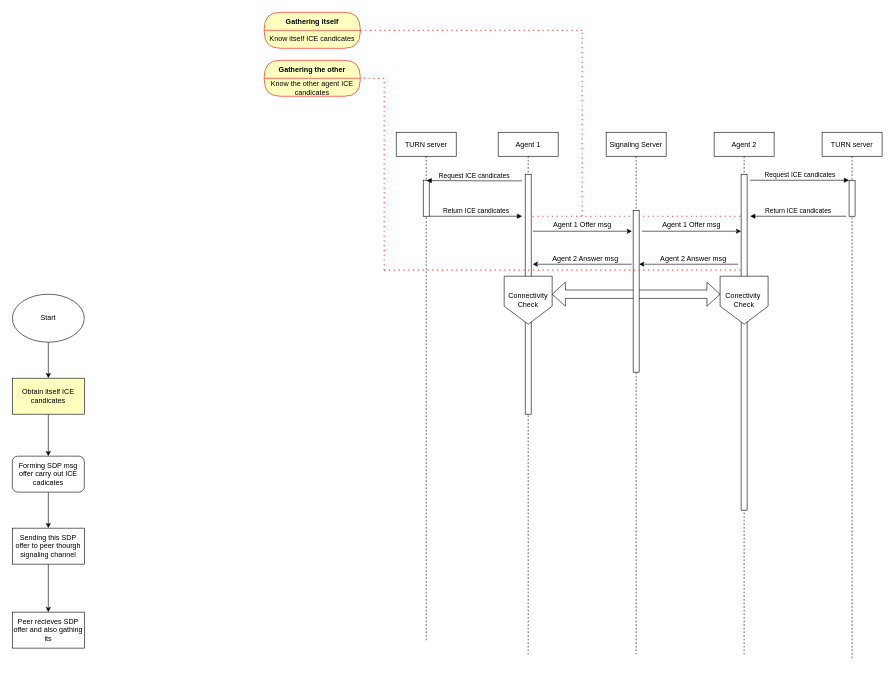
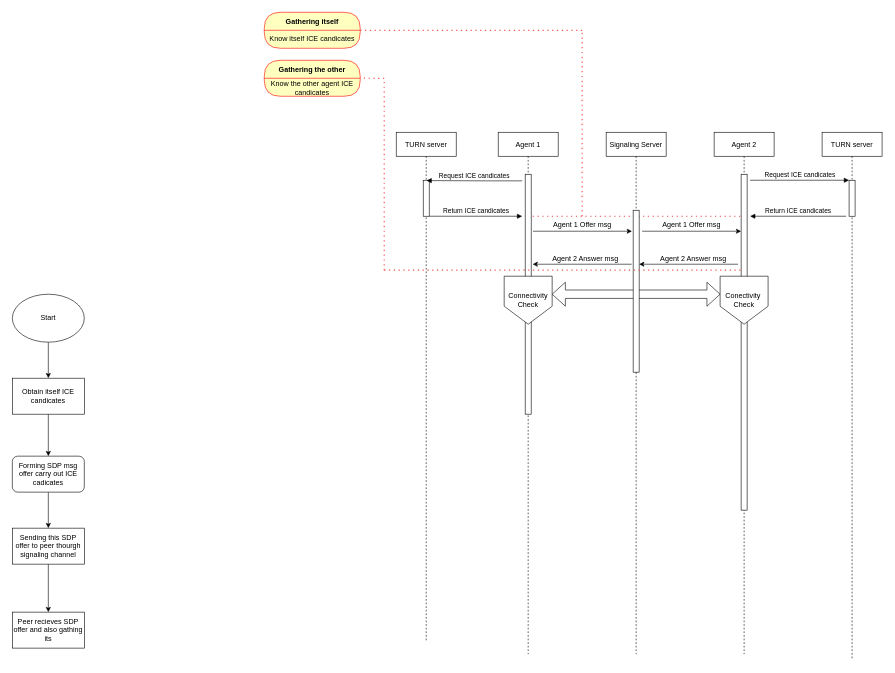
  <mxCell id="0" />
  <mxCell id="1" parent="0" />
  <mxCell id="2" value="" style="html=1;shadow=0;dashed=0;align=center;verticalAlign=middle;shape=mxgraph.arrows2.twoWayArrow;dy=0.65;dx=22;" vertex="1" parent="1"><mxGeometry x="920" y="470" width="280" height="40" as="geometry" /></mxCell>
  <mxCell id="3" value="" style="endArrow=none;dashed=1;html=1;dashPattern=1 3;strokeWidth=2;rounded=0;shadow=0;fillColor=#FF3D03;elbow=vertical;strokeColor=#E84B46;" edge="1" parent="1" source="4" target="11"><mxGeometry width="50" height="50" relative="1" as="geometry"><mxPoint x="1020" y="410" as="sourcePoint" /><mxPoint x="1070" y="360" as="targetPoint" /><Array as="points"><mxPoint x="1180" y="360" /></Array></mxGeometry></mxCell>
  <mxCell id="4" value="Agent 1" style="shape=umlLifeline;perimeter=lifelinePerimeter;container=1;collapsible=0;recursiveResize=0;rounded=0;shadow=0;strokeWidth=1;" parent="1" vertex="1"><mxGeometry x="830" y="220" width="100" height="870" as="geometry" /></mxCell>
  <mxCell id="5" value="" style="points=[];perimeter=orthogonalPerimeter;rounded=0;shadow=0;strokeWidth=1;" parent="4" vertex="1"><mxGeometry x="45" y="70" width="10" height="400" as="geometry" /></mxCell>
  <mxCell id="6" value="Connectivity Check" style="shape=offPageConnector;whiteSpace=wrap;html=1;" vertex="1" parent="4"><mxGeometry x="10" y="240" width="80" height="80" as="geometry" /></mxCell>
  <mxCell id="7" value="Signaling Server" style="shape=umlLifeline;perimeter=lifelinePerimeter;container=1;collapsible=0;recursiveResize=0;rounded=0;shadow=0;strokeWidth=1;" parent="1" vertex="1"><mxGeometry x="1010" y="220" width="100" height="870" as="geometry" /></mxCell>
  <mxCell id="8" value="" style="points=[];perimeter=orthogonalPerimeter;rounded=0;shadow=0;strokeWidth=1;" parent="7" vertex="1"><mxGeometry x="45" y="130" width="10" height="270" as="geometry" /></mxCell>
  <mxCell id="9" value="Agent 2 Answer msg" style="text;html=1;align=center;verticalAlign=middle;resizable=0;points=[];autosize=1;strokeColor=none;fillColor=none;" vertex="1" parent="7"><mxGeometry x="-100" y="196" width="130" height="30" as="geometry" /></mxCell>
  <mxCell id="10" value="" style="endArrow=classic;html=1;rounded=0;shadow=0;fillColor=#FFFA6E;elbow=vertical;" edge="1" parent="7"><mxGeometry width="50" height="50" relative="1" as="geometry"><mxPoint x="42.5" y="220" as="sourcePoint" /><mxPoint x="-122.5" y="220" as="targetPoint" /><Array as="points"><mxPoint x="-7.5" y="220" /></Array></mxGeometry></mxCell>
  <mxCell id="11" value="Agent 2" style="shape=umlLifeline;perimeter=lifelinePerimeter;container=1;collapsible=0;recursiveResize=0;rounded=0;shadow=0;strokeWidth=1;" vertex="1" parent="1"><mxGeometry x="1190" y="220" width="100" height="870" as="geometry" /></mxCell>
  <mxCell id="12" value="" style="points=[];perimeter=orthogonalPerimeter;rounded=0;shadow=0;strokeWidth=1;" vertex="1" parent="11"><mxGeometry x="45" y="70" width="10" height="560" as="geometry" /></mxCell>
  <mxCell id="13" value="" style="endArrow=classic;html=1;rounded=0;shadow=0;fillColor=#FFFA6E;elbow=vertical;" edge="1" parent="11"><mxGeometry width="50" height="50" relative="1" as="geometry"><mxPoint x="40" y="220" as="sourcePoint" /><mxPoint x="-125" y="220" as="targetPoint" /><Array as="points"><mxPoint x="-10" y="220" /></Array></mxGeometry></mxCell>
  <mxCell id="14" value="Conectivity&amp;nbsp;&lt;br&gt;Check" style="shape=offPageConnector;whiteSpace=wrap;html=1;" vertex="1" parent="11"><mxGeometry x="10" y="240" width="80" height="80" as="geometry" /></mxCell>
  <mxCell id="15" value="" style="edgeStyle=orthogonalEdgeStyle;rounded=0;orthogonalLoop=1;jettySize=auto;html=1;" edge="1" parent="1" source="16" target="20"><mxGeometry relative="1" as="geometry" /></mxCell>
- <mxCell id="16" value="Obtain itself ICE candicates" style="rounded=0;whiteSpace=wrap;html=1;fillColor=#ffffc0;" vertex="1" parent="1"><mxGeometry x="20" y="630" width="120" height="60" as="geometry" /></mxCell>
+ <mxCell id="16" value="Obtain itself ICE candicates" style="rounded=0;whiteSpace=wrap;html=1;" vertex="1" parent="1"><mxGeometry x="20" y="630" width="120" height="60" as="geometry" /></mxCell>
  <mxCell id="17" style="edgeStyle=orthogonalEdgeStyle;rounded=0;orthogonalLoop=1;jettySize=auto;html=1;entryX=0.5;entryY=0;entryDx=0;entryDy=0;" edge="1" parent="1" source="18" target="16"><mxGeometry relative="1" as="geometry" /></mxCell>
  <mxCell id="18" value="Start" style="ellipse;whiteSpace=wrap;html=1;" vertex="1" parent="1"><mxGeometry x="20" y="490" width="120" height="80" as="geometry" /></mxCell>
  <mxCell id="19" value="" style="edgeStyle=orthogonalEdgeStyle;rounded=0;orthogonalLoop=1;jettySize=auto;html=1;" edge="1" parent="1" source="20" target="22"><mxGeometry relative="1" as="geometry" /></mxCell>
  <mxCell id="20" value="Forming SDP msg offer carry out ICE cadicates" style="whiteSpace=wrap;html=1;rounded=1;" vertex="1" parent="1"><mxGeometry x="20" y="760" width="120" height="60" as="geometry" /></mxCell>
  <mxCell id="21" value="" style="edgeStyle=orthogonalEdgeStyle;rounded=0;orthogonalLoop=1;jettySize=auto;html=1;" edge="1" parent="1" source="22" target="23"><mxGeometry relative="1" as="geometry" /></mxCell>
  <mxCell id="22" value="Sending this SDP offer to peer thourgh signaling channel" style="whiteSpace=wrap;html=1;rounded=0;" vertex="1" parent="1"><mxGeometry x="20" y="880" width="120" height="60" as="geometry" /></mxCell>
  <mxCell id="23" value="Peer recieves SDP offer and also gathing its" style="whiteSpace=wrap;html=1;rounded=0;" vertex="1" parent="1"><mxGeometry x="20" y="1020" width="120" height="60" as="geometry" /></mxCell>
  <mxCell id="24" value="TURN server" style="shape=umlLifeline;perimeter=lifelinePerimeter;container=1;collapsible=0;recursiveResize=0;rounded=0;shadow=0;strokeWidth=1;" vertex="1" parent="1"><mxGeometry x="660" y="220" width="100" height="850" as="geometry" /></mxCell>
  <mxCell id="25" value="" style="html=1;points=[];perimeter=orthogonalPerimeter;" vertex="1" parent="24"><mxGeometry x="45" y="80" width="10" height="60" as="geometry" /></mxCell>
  <mxCell id="26" value="Return ICE candicates" style="html=1;verticalAlign=bottom;endArrow=block;rounded=0;shadow=0;fillColor=#FF3D03;elbow=vertical;" edge="1" parent="24" source="25"><mxGeometry width="80" relative="1" as="geometry"><mxPoint x="55" y="140" as="sourcePoint" /><mxPoint x="210" y="140" as="targetPoint" /><Array as="points"><mxPoint x="210" y="140" /></Array></mxGeometry></mxCell>
  <mxCell id="27" value="" style="endArrow=none;dashed=1;html=1;dashPattern=1 3;strokeWidth=2;rounded=0;shadow=0;fillColor=#FF3D03;elbow=vertical;strokeColor=#F54F49;" edge="1" parent="24" target="12"><mxGeometry width="50" height="50" relative="1" as="geometry"><mxPoint x="-20" y="230" as="sourcePoint" /><mxPoint x="219.91" y="220.0" as="targetPoint" /><Array as="points"><mxPoint x="70" y="230" /><mxPoint x="200" y="230" /></Array></mxGeometry></mxCell>
  <mxCell id="28" value="Request ICE candicates" style="html=1;verticalAlign=bottom;endArrow=block;entryX=0.552;entryY=0.01;rounded=0;entryDx=0;entryDy=0;entryPerimeter=0;" edge="1" target="25" parent="1"><mxGeometry relative="1" as="geometry"><mxPoint x="870" y="301" as="sourcePoint" /><Array as="points"><mxPoint x="810" y="301" /></Array></mxGeometry></mxCell>
  <mxCell id="29" value="Gathering itself" style="swimlane;fontStyle=1;align=center;verticalAlign=middle;childLayout=stackLayout;horizontal=1;startSize=30;horizontalStack=0;resizeParent=0;resizeLast=1;container=0;fontColor=#000000;collapsible=0;rounded=1;arcSize=30;strokeColor=#ff0000;fillColor=#ffffc0;swimlaneFillColor=#ffffc0;dropTarget=0;" vertex="1" parent="1"><mxGeometry x="440" y="20" width="160" height="60" as="geometry" /></mxCell>
  <mxCell id="30" value="Know itself ICE candicates" style="text;html=1;strokeColor=none;fillColor=none;align=center;verticalAlign=middle;spacingLeft=4;spacingRight=4;whiteSpace=wrap;overflow=hidden;rotatable=0;fontColor=#000000;" vertex="1" parent="29"><mxGeometry y="30" width="160" height="30" as="geometry" /></mxCell>
  <mxCell id="31" value="Subtitle" style="text;html=1;strokeColor=none;fillColor=none;align=center;verticalAlign=middle;spacingLeft=4;spacingRight=4;whiteSpace=wrap;overflow=hidden;rotatable=0;fontColor=#000000;" vertex="1" parent="29"><mxGeometry y="60" width="160" as="geometry" /></mxCell>
  <mxCell id="32" value="TURN server" style="shape=umlLifeline;perimeter=lifelinePerimeter;container=1;collapsible=0;recursiveResize=0;rounded=0;shadow=0;strokeWidth=1;" vertex="1" parent="1"><mxGeometry x="1370" y="220" width="100" height="880" as="geometry" /></mxCell>
  <mxCell id="33" value="" style="html=1;points=[];perimeter=orthogonalPerimeter;" vertex="1" parent="32"><mxGeometry x="45" y="80" width="10" height="60" as="geometry" /></mxCell>
  <mxCell id="34" value="Request ICE candicates" style="html=1;verticalAlign=bottom;endArrow=block;entryX=0;entryY=0;rounded=0;" edge="1" target="33" parent="1"><mxGeometry relative="1" as="geometry"><mxPoint x="1250" y="300" as="sourcePoint" /></mxGeometry></mxCell>
  <mxCell id="35" value="Return ICE candicates" style="html=1;verticalAlign=bottom;endArrow=block;rounded=0;shadow=0;fillColor=#FF3D03;elbow=vertical;" edge="1" parent="1"><mxGeometry width="80" relative="1" as="geometry"><mxPoint x="1410" y="360" as="sourcePoint" /><mxPoint x="1250" y="360" as="targetPoint" /><Array as="points"><mxPoint x="1260" y="360" /></Array></mxGeometry></mxCell>
  <mxCell id="36" value="" style="endArrow=none;dashed=1;html=1;dashPattern=1 3;strokeWidth=2;rounded=0;shadow=0;fillColor=#FFFA6E;elbow=vertical;strokeColor=#FC524C;" edge="1" parent="1"><mxGeometry width="50" height="50" relative="1" as="geometry"><mxPoint x="970" y="360" as="sourcePoint" /><mxPoint x="970" y="50" as="targetPoint" /></mxGeometry></mxCell>
  <mxCell id="37" value="" style="endArrow=none;dashed=1;html=1;dashPattern=1 3;strokeWidth=2;rounded=0;shadow=0;fillColor=#FFFA6E;elbow=vertical;strokeColor=#FC524C;" edge="1" parent="1"><mxGeometry width="50" height="50" relative="1" as="geometry"><mxPoint x="970" y="50" as="sourcePoint" /><mxPoint x="600" y="50" as="targetPoint" /></mxGeometry></mxCell>
  <mxCell id="38" value="" style="endArrow=classic;html=1;rounded=0;shadow=0;fillColor=#FFFA6E;elbow=vertical;" edge="1" parent="1"><mxGeometry width="50" height="50" relative="1" as="geometry"><mxPoint x="888" y="385" as="sourcePoint" /><mxPoint x="1053" y="385" as="targetPoint" /><Array as="points"><mxPoint x="1003" y="385" /></Array></mxGeometry></mxCell>
  <mxCell id="39" value="Agent 1 Offer msg" style="text;html=1;align=center;verticalAlign=middle;resizable=0;points=[];autosize=1;strokeColor=none;fillColor=none;" vertex="1" parent="1"><mxGeometry x="910" y="360" width="120" height="30" as="geometry" /></mxCell>
  <mxCell id="40" value="Agent 1 Offer msg" style="text;html=1;align=center;verticalAlign=middle;resizable=0;points=[];autosize=1;strokeColor=none;fillColor=none;" vertex="1" parent="1"><mxGeometry x="1092" y="360" width="120" height="30" as="geometry" /></mxCell>
  <mxCell id="41" value="" style="endArrow=classic;html=1;rounded=0;shadow=0;fillColor=#FFFA6E;elbow=vertical;" edge="1" parent="1"><mxGeometry width="50" height="50" relative="1" as="geometry"><mxPoint x="1070" y="385" as="sourcePoint" /><mxPoint x="1235" y="385" as="targetPoint" /><Array as="points"><mxPoint x="1185" y="385" /></Array></mxGeometry></mxCell>
  <mxCell id="42" value="" style="endArrow=none;dashed=1;html=1;dashPattern=1 3;strokeWidth=2;rounded=0;shadow=0;fillColor=#FFFA6E;elbow=vertical;strokeColor=#FF524D;" edge="1" parent="1"><mxGeometry width="50" height="50" relative="1" as="geometry"><mxPoint x="640" y="450" as="sourcePoint" /><mxPoint x="640" y="130" as="targetPoint" /></mxGeometry></mxCell>
  <mxCell id="43" value="Gathering the other" style="swimlane;fontStyle=1;align=center;verticalAlign=middle;childLayout=stackLayout;horizontal=1;startSize=30;horizontalStack=0;resizeParent=0;resizeLast=1;container=0;fontColor=#000000;collapsible=0;rounded=1;arcSize=30;strokeColor=#ff0000;fillColor=#ffffc0;swimlaneFillColor=#ffffc0;dropTarget=0;" vertex="1" parent="1"><mxGeometry x="440" y="100" width="160" height="60" as="geometry" /></mxCell>
  <mxCell id="44" value="Know the other agent ICE candicates" style="text;html=1;strokeColor=none;fillColor=none;align=center;verticalAlign=middle;spacingLeft=4;spacingRight=4;whiteSpace=wrap;overflow=hidden;rotatable=0;fontColor=#000000;" vertex="1" parent="43"><mxGeometry y="30" width="160" height="30" as="geometry" /></mxCell>
  <mxCell id="45" value="Subtitle" style="text;html=1;strokeColor=none;fillColor=none;align=center;verticalAlign=middle;spacingLeft=4;spacingRight=4;whiteSpace=wrap;overflow=hidden;rotatable=0;fontColor=#000000;" vertex="1" parent="43"><mxGeometry y="60" width="160" as="geometry" /></mxCell>
  <mxCell id="46" value="" style="endArrow=none;dashed=1;html=1;dashPattern=1 3;strokeWidth=2;rounded=0;shadow=0;fillColor=#FFFA6E;elbow=vertical;strokeColor=#FF524D;" edge="1" parent="1"><mxGeometry width="50" height="50" relative="1" as="geometry"><mxPoint x="640" y="130.24" as="sourcePoint" /><mxPoint x="600" y="129.76" as="targetPoint" /></mxGeometry></mxCell>
  <mxCell id="47" value="Agent 2 Answer msg" style="text;html=1;align=center;verticalAlign=middle;resizable=0;points=[];autosize=1;strokeColor=none;fillColor=none;" vertex="1" parent="1"><mxGeometry x="1090" y="416" width="130" height="30" as="geometry" /></mxCell>
